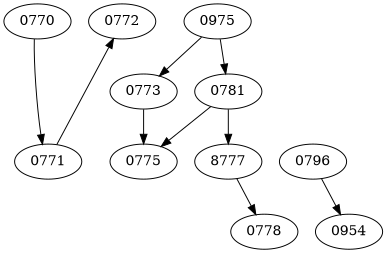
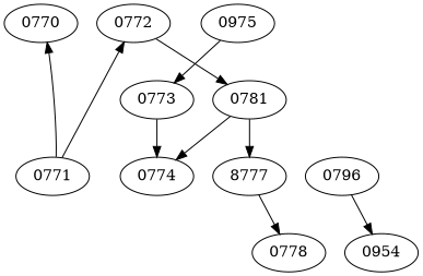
  digraph {
    0770
    0772
    0771
-   0774 [label=0775]
+   0774
    x3 [style=invis width=.1]
    0778
    n7 [label=0954]
    n8 [label=8777]
    0796
    0773
    0781
    n12 [label=0975]
    x1 [style=invis width=.1]
    x2 [style=invis width=.1]
    subgraph sub_1 {
      rank=same
      0770
      0772
    }
    subgraph sub_2 {
      rank=same
      0771
      0774
    }
    subgraph sub_3 {
      rank=same
      x3
      0778
    }
    subgraph sub_4 {
      rank=same
      x3
      n7
    }
    subgraph sub_5 {
      rank=same
      n8
      0796
    }
    subgraph sub_6 {
      rank=same
      0773
      0781
    }
    0770 -> 0772 [style=invis]
-   0770 -> 0771
+   0771 -> 0770
    0771 -> 0772
    0771 -> 0774 [style=invis]
    x3 -> 0778 [style=invis]
    x3 -> n7 [style=invis]
    n8 -> x3 [style=invis]
    n8 -> 0778
    n8 -> 0796 [style=invis]
    0796 -> x3 [style=invis]
    0796 -> n7
    0773 -> 0774
    0773 -> 0781 [style=invis]
    0781 -> 0774
    0781 -> n8
    n12 -> 0773
-   n12 -> 0781
+   0772 -> 0781
  }
